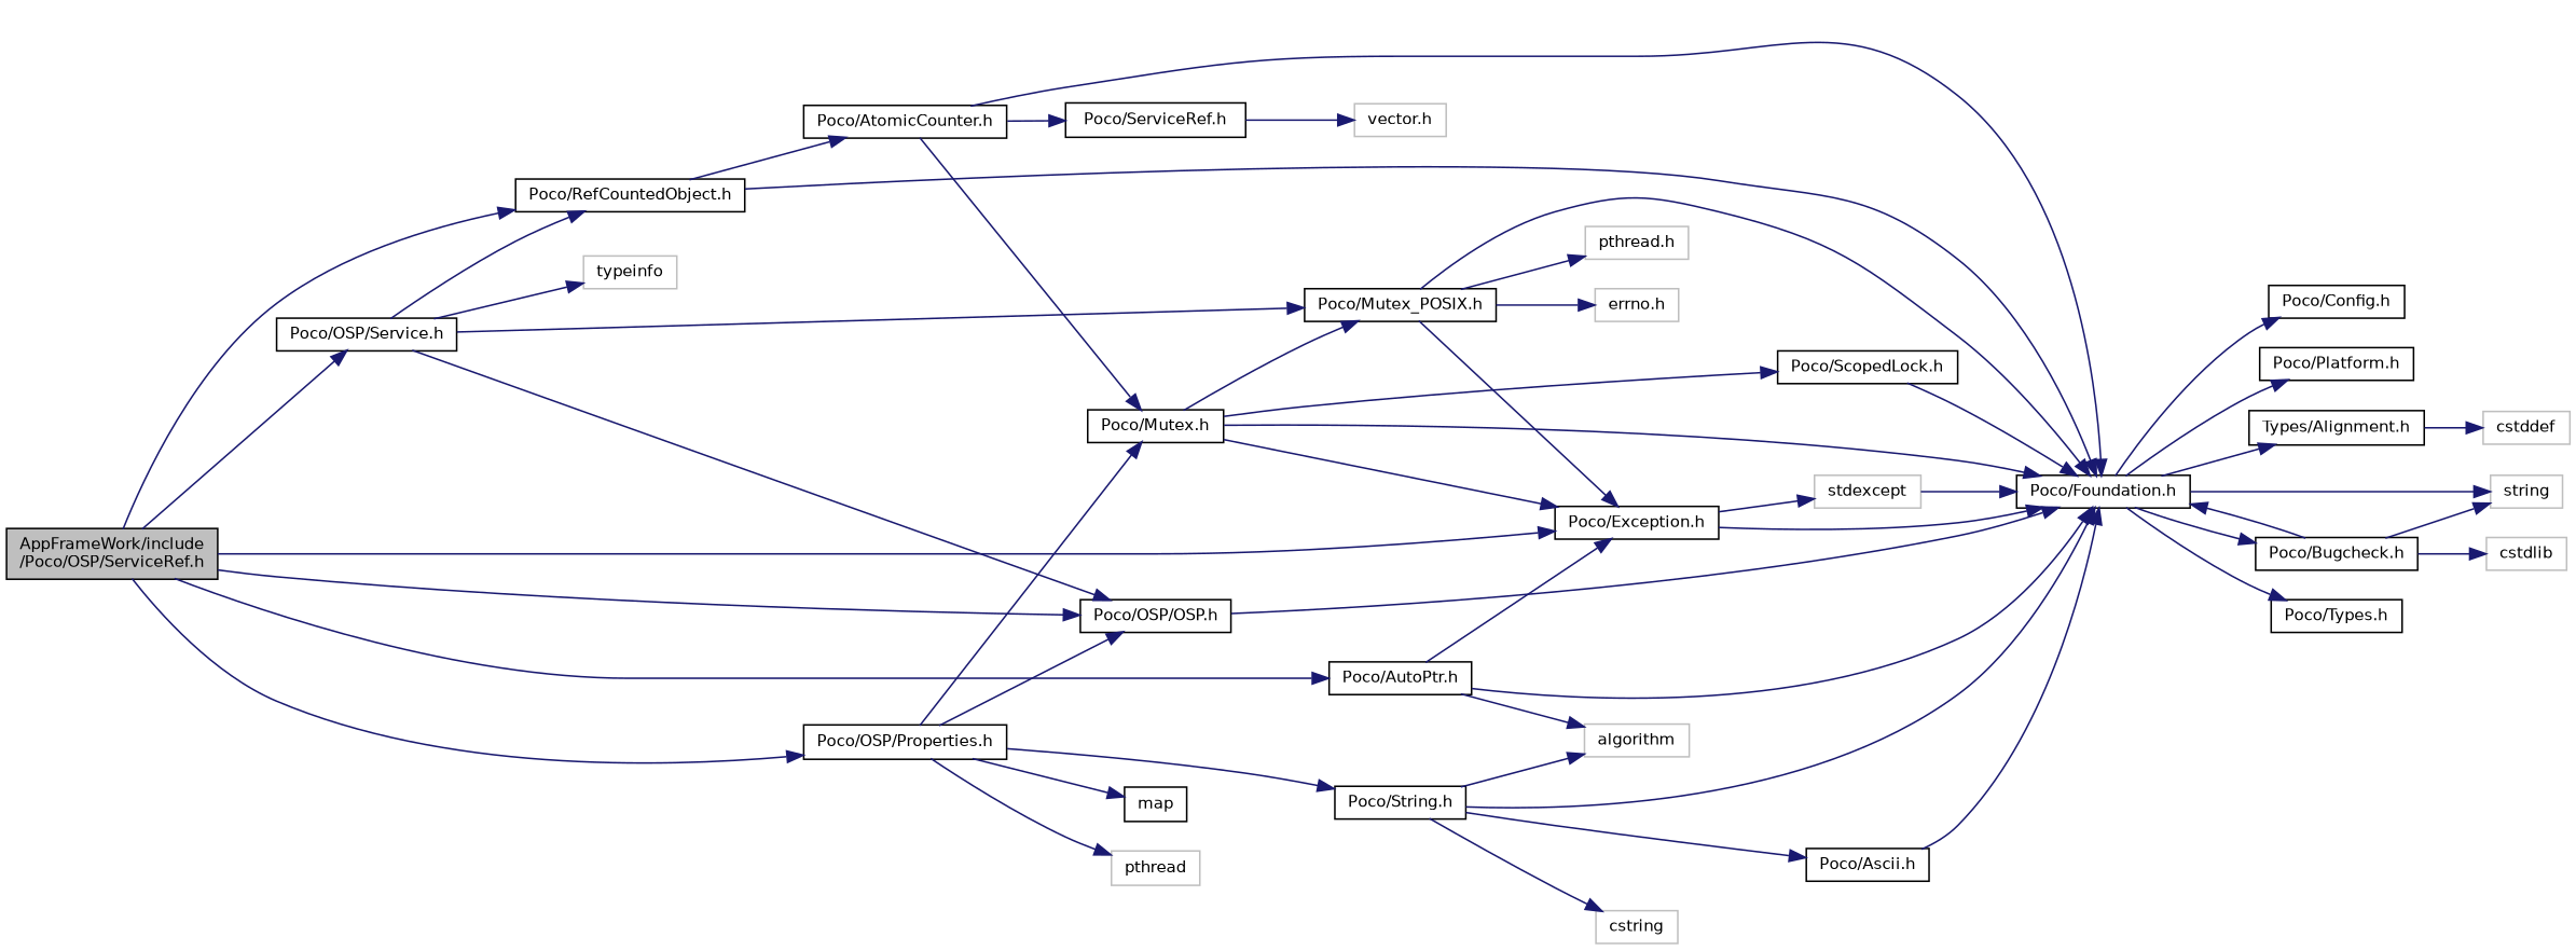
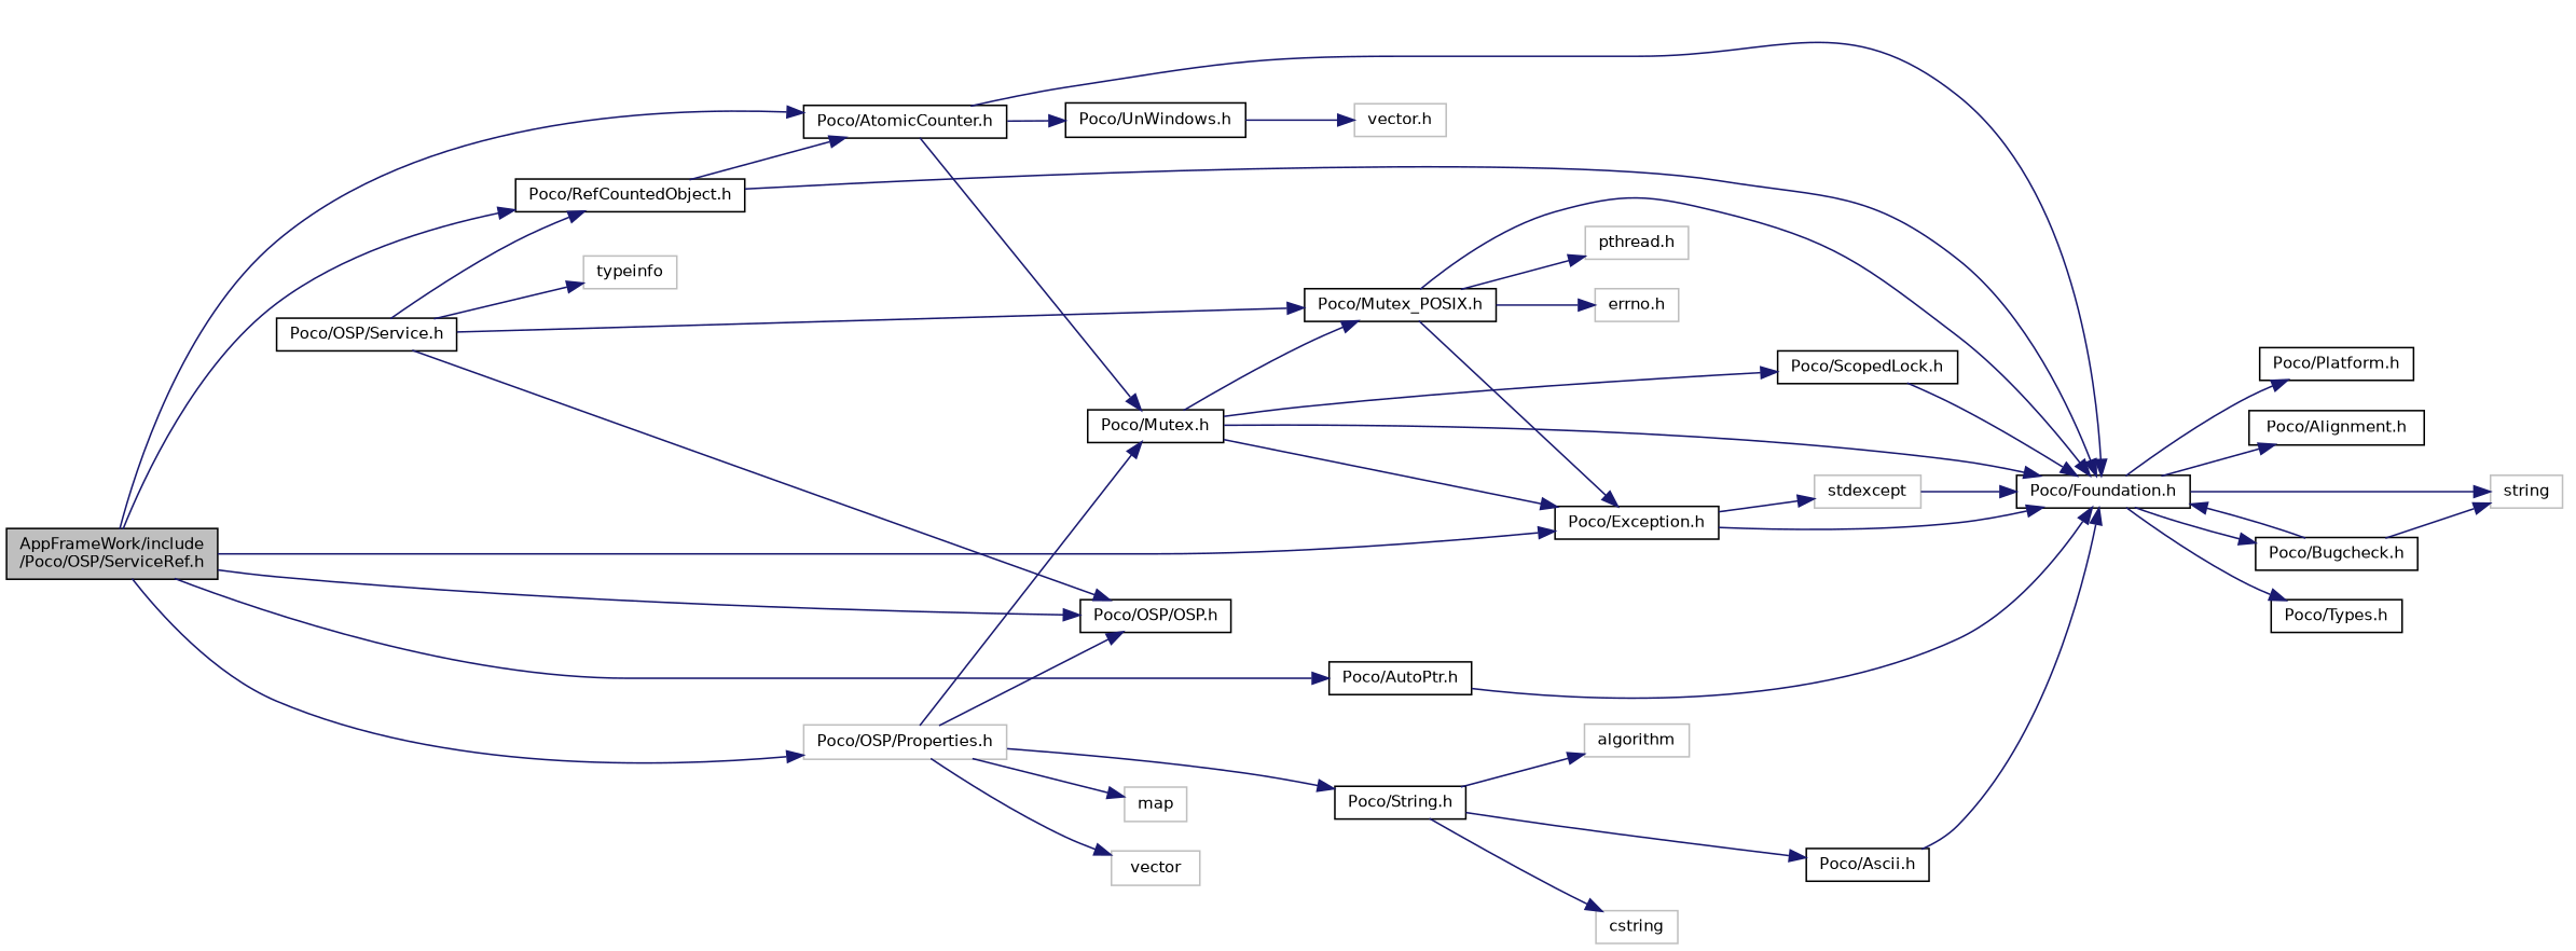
  digraph {
    fontname="DejaVu Sans"
    rankdir=LR
    node [color=black fillcolor=white fontname="DejaVu Sans" fontsize=10 shape=record style=filled]
    edge [color=midnightblue fontname="DejaVu Sans" fontsize=10 labelfontname=Helvetica labelfontsize=10 style=solid]
    n1 [fillcolor=grey75 fontcolor=black height=0.2 label="AppFrameWork/include\l/Poco/OSP/ServiceRef.h" width=0.4]
    n2 [height=0.2 label="Poco/OSP/OSP.h" width=0.4]
    n3 [height=0.2 label="Poco/OSP/Service.h" width=0.4]
    n4 [height=0.2 label="Poco/RefCountedObject.h" width=0.4]
    n5 [height=0.2 label="Poco/Exception.h" width=0.4]
    n6 [height=0.2 label="Poco/AutoPtr.h" width=0.4]
-   n7 [height=0.2 label="Poco/OSP/Properties.h" width=0.4]
+   n7 [color=grey75 height=0.2 label="Poco/OSP/Properties.h" width=0.4]
    n8 [height=0.2 label="Poco/Foundation.h" width=0.4]
    n9 [color=grey75 height=0.2 label=typeinfo width=0.4]
    n10 [height=0.2 label="Poco/Mutex_POSIX.h" width=0.4]
    n11 [height=0.2 label="Poco/AtomicCounter.h" width=0.4]
    n12 [color=grey75 height=0.2 label=stdexcept width=0.4]
    n13 [color=grey75 height=0.2 label=algorithm width=0.4]
    n14 [height=0.2 label="Poco/Mutex.h" width=0.4]
    n15 [height=0.2 label="Poco/String.h" width=0.4]
-   n16 [height=0.2 label=map width=0.4]
-   n17 [color=grey75 height=0.2 label=pthread width=0.4]
-   n18 [height=0.2 label="Poco/Config.h" width=0.4]
+   n16 [color=grey75 height=0.2 label=map width=0.4]
+   n17 [color=grey75 height=0.2 label=vector width=0.4]
    n19 [height=0.2 label="Poco/Platform.h" width=0.4]
-   n20 [height=0.2 label="Types/Alignment.h" width=0.4]
+   n20 [height=0.2 label="Poco/Alignment.h" width=0.4]
    n21 [height=0.2 label="Poco/Bugcheck.h" width=0.4]
    n22 [color=grey75 height=0.2 label=string width=0.4]
    n23 [height=0.2 label="Poco/Types.h" width=0.4]
-   n24 [color=grey75 height=0.2 label=cstddef width=0.4]
-   n25 [color=grey75 height=0.2 label=cstdlib width=0.4]
-   n26 [height=0.2 label="Poco/ServiceRef.h" width=0.4]
+   n26 [height=0.2 label="Poco/UnWindows.h" width=0.4]
    n27 [color=grey75 height=0.2 label="vector.h" width=0.4]
    n28 [height=0.2 label="Poco/ScopedLock.h" width=0.4]
    n29 [color=grey75 height=0.2 label="pthread.h" width=0.4]
    n30 [color=grey75 height=0.2 label="errno.h" width=0.4]
    n31 [height=0.2 label="Poco/Ascii.h" width=0.4]
    n32 [color=grey75 height=0.2 label=cstring width=0.4]
    n1 -> n2
-   n1 -> n3
+   n1 -> n11
    n1 -> n4
    n1 -> n5
    n1 -> n6
    n1 -> n7
-   n2 -> n8
    n3 -> n2
    n3 -> n4
    n3 -> n9
    n3 -> n10
    n4 -> n8
    n4 -> n11
    n5 -> n8
    n5 -> n12
-   n6 -> n5
    n6 -> n8
-   n6 -> n13
    n7 -> n2
    n7 -> n14
    n7 -> n15
    n7 -> n16
    n7 -> n17
-   n8 -> n18
    n8 -> n19
    n8 -> n20
    n8 -> n21
    n8 -> n22
    n8 -> n23
    n10 -> n5
    n10 -> n8
    n10 -> n29
    n10 -> n30
    n11 -> n8
    n11 -> n14
    n11 -> n26
    n12 -> n8
    n14 -> n5
    n14 -> n8
    n14 -> n10
    n14 -> n28
-   n15 -> n8
    n15 -> n13
    n15 -> n31
    n15 -> n32
-   n20 -> n24
    n21 -> n8
    n21 -> n22
-   n21 -> n25
    n26 -> n27
    n28 -> n8
    n31 -> n8
  }
